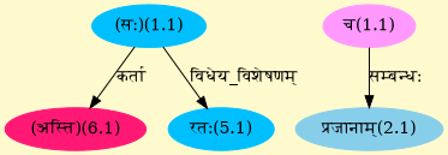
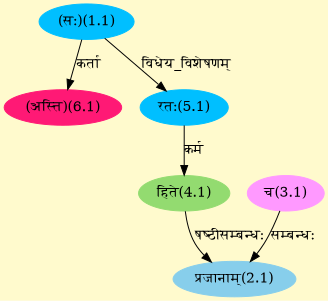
  digraph {
    bgcolor=lemonchiffon1
    compound=true
    rankdir=BT
    node [color="#00BFFF" style=filled]
    edge [dir=back]
    n1 [label="(सः)(1.1)"]
    n2 [color="#FF1975" label="(अस्ति)(6.1)"]
    n3 [color="#87CEEB" label="प्रजानाम्(2.1)"]
-   n5 [color="#FF99FF" label="च(1.1)"]
+   n4 [color="#93DB70" label="हिते(4.1)"]
+   n5 [color="#FF99FF" label="च(3.1)"]
    n6 [label="रतः(5.1)"]
    n2 -> n1 [label="कर्ता"]
+   n3 -> n4 [label="षष्ठीसम्बन्धः"]
    n3 -> n5 [label="सम्बन्धः"]
+   n4 -> n6 [label="कर्म"]
    n6 -> n1 [label="विधेय_विशेषणम्"]
  }
